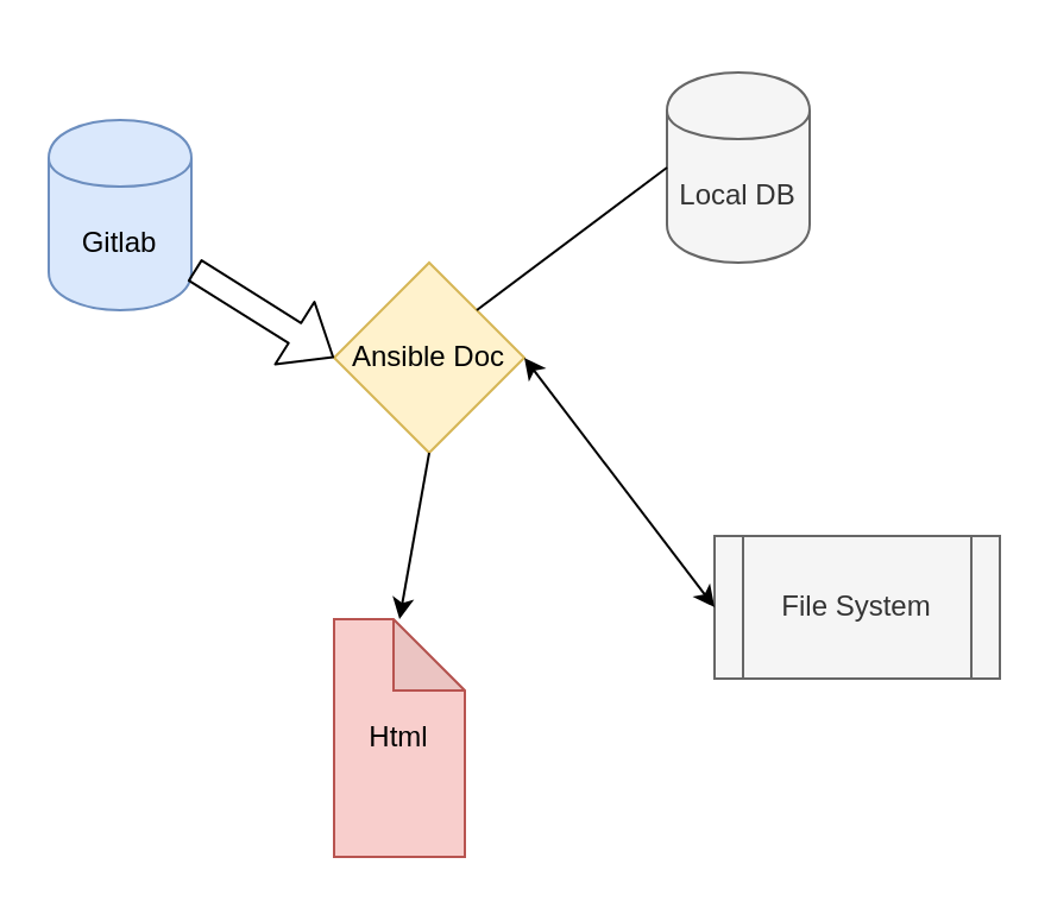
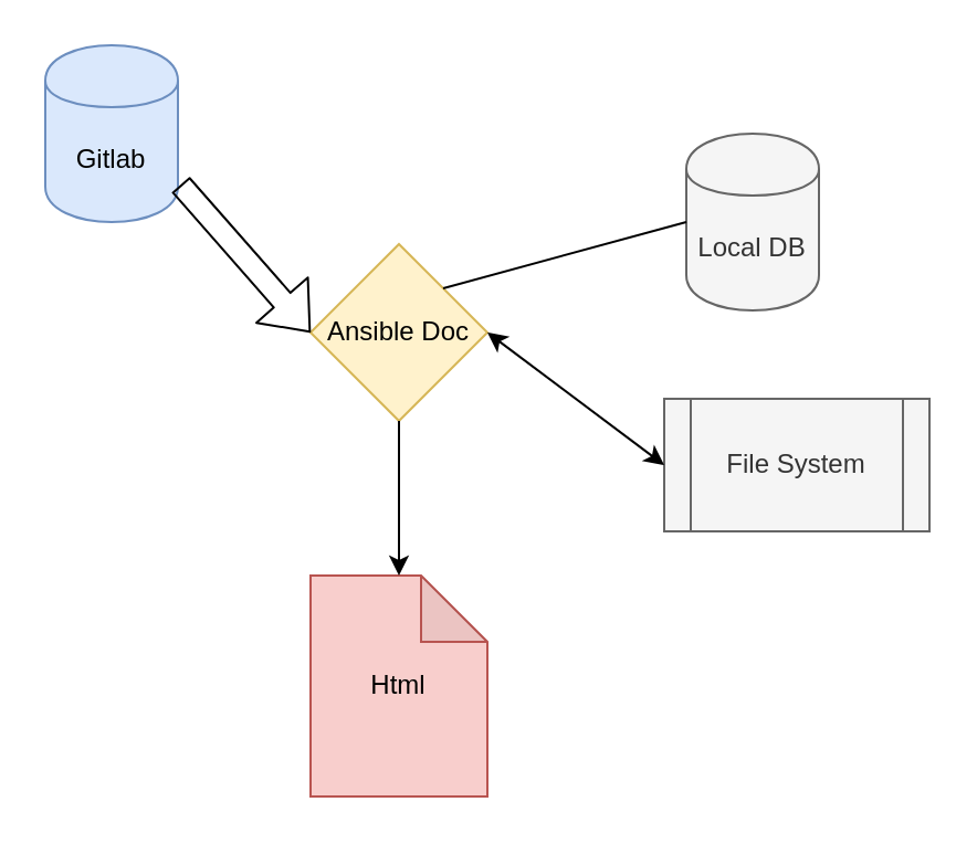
  <mxCell id="0" />
  <mxCell id="1" parent="0" />
- <mxCell id="2" value="Gitlab" style="shape=cylinder;whiteSpace=wrap;html=1;boundedLbl=1;backgroundOutline=1;fillColor=#dae8fc;strokeColor=#6c8ebf;" vertex="1" parent="1"><mxGeometry x="20" y="50" width="60" height="80" as="geometry" /></mxCell>
+ <mxCell id="2" value="Gitlab" style="shape=cylinder;whiteSpace=wrap;html=1;boundedLbl=1;backgroundOutline=1;fillColor=#dae8fc;strokeColor=#6c8ebf;" vertex="1" parent="1"><mxGeometry x="20" y="20" width="60" height="80" as="geometry" /></mxCell>
  <mxCell id="3" value="Ansible Doc" style="rhombus;whiteSpace=wrap;html=1;aspect=fixed;fillColor=#fff2cc;strokeColor=#d6b656;" vertex="1" parent="1"><mxGeometry x="140" y="110" width="80" height="80" as="geometry" /></mxCell>
- <mxCell id="4" value="Html" style="shape=note;whiteSpace=wrap;html=1;backgroundOutline=1;darkOpacity=0.05;fillColor=#f8cecc;strokeColor=#b85450;" vertex="1" parent="1"><mxGeometry x="140" y="260" width="55" height="100" as="geometry" /></mxCell>
+ <mxCell id="4" value="Html" style="shape=note;whiteSpace=wrap;html=1;backgroundOutline=1;darkOpacity=0.05;fillColor=#f8cecc;strokeColor=#b85450;" vertex="1" parent="1"><mxGeometry x="140" y="260" width="80" height="100" as="geometry" /></mxCell>
  <mxCell id="5" value="" style="shape=flexArrow;endArrow=classic;html=1;entryX=0;entryY=0.5;entryDx=0;entryDy=0;exitX=1.02;exitY=0.788;exitDx=0;exitDy=0;exitPerimeter=0;" edge="1" parent="1" source="2" target="3"><mxGeometry width="50" height="50" relative="1" as="geometry"><mxPoint x="-70" y="170" as="sourcePoint" /><mxPoint x="-20" y="120" as="targetPoint" /></mxGeometry></mxCell>
- <mxCell id="6" value="File System" style="shape=process;whiteSpace=wrap;html=1;backgroundOutline=1;fillColor=#f5f5f5;strokeColor=#666666;fontColor=#333333;" vertex="1" parent="1"><mxGeometry x="300" y="225" width="120" height="60" as="geometry" /></mxCell>
+ <mxCell id="6" value="File System" style="shape=process;whiteSpace=wrap;html=1;backgroundOutline=1;fillColor=#f5f5f5;strokeColor=#666666;fontColor=#333333;" vertex="1" parent="1"><mxGeometry x="300" y="180" width="120" height="60" as="geometry" /></mxCell>
  <mxCell id="7" value="" style="endArrow=classic;startArrow=classic;html=1;entryX=0;entryY=0.5;entryDx=0;entryDy=0;exitX=1;exitY=0.5;exitDx=0;exitDy=0;" edge="1" parent="1" source="3" target="6"><mxGeometry width="50" height="50" relative="1" as="geometry"><mxPoint x="210" y="155" as="sourcePoint" /><mxPoint x="260" y="105" as="targetPoint" /></mxGeometry></mxCell>
  <mxCell id="8" value="" style="endArrow=classic;html=1;exitX=0.5;exitY=1;exitDx=0;exitDy=0;entryX=0.5;entryY=0;entryDx=0;entryDy=0;entryPerimeter=0;" edge="1" parent="1" source="3" target="4"><mxGeometry width="50" height="50" relative="1" as="geometry"><mxPoint x="120" y="280" as="sourcePoint" /><mxPoint x="170" y="230" as="targetPoint" /></mxGeometry></mxCell>
- <mxCell id="9" value="Local DB" style="shape=cylinder;whiteSpace=wrap;html=1;boundedLbl=1;backgroundOutline=1;fillColor=#f5f5f5;strokeColor=#666666;fontColor=#333333;" vertex="1" parent="1"><mxGeometry x="280" y="30" width="60" height="80" as="geometry" /></mxCell>
+ <mxCell id="9" value="Local DB" style="shape=cylinder;whiteSpace=wrap;html=1;boundedLbl=1;backgroundOutline=1;fillColor=#f5f5f5;strokeColor=#666666;fontColor=#333333;" vertex="1" parent="1"><mxGeometry x="310" y="60" width="60" height="80" as="geometry" /></mxCell>
  <mxCell id="10" value="" style="endArrow=none;html=1;exitX=1;exitY=0;exitDx=0;exitDy=0;entryX=0;entryY=0.5;entryDx=0;entryDy=0;" edge="1" parent="1" source="3" target="9"><mxGeometry width="50" height="50" relative="1" as="geometry"><mxPoint x="210" y="100" as="sourcePoint" /><mxPoint x="260" y="50" as="targetPoint" /></mxGeometry></mxCell>
